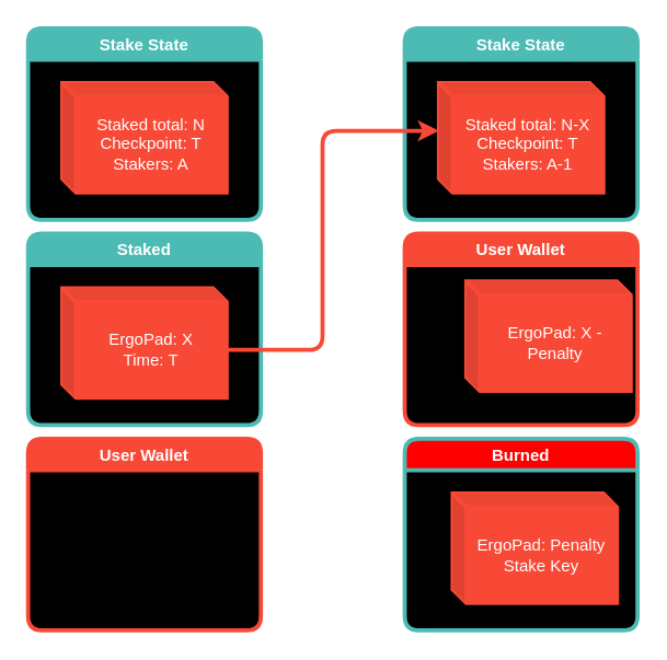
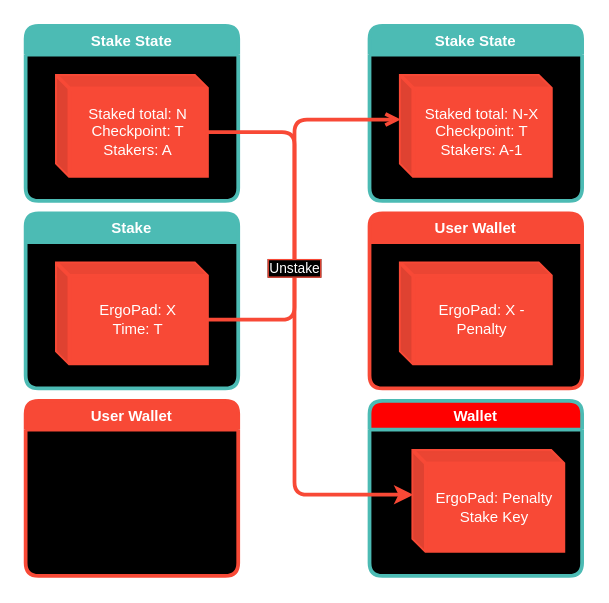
  <mxCell id="0" />
  <mxCell id="1" parent="0" />
  <mxCell id="2" value="User Wallet" style="swimlane;container=1;collapsible=0;fillColor=#F84936;swimlaneLine=1;rounded=1;swimlaneFillColor=#000000;fontColor=#FFFFFF;labelBorderColor=none;strokeColor=#F84936;strokeWidth=3;" parent="1" vertex="1"><mxGeometry x="295" y="170" width="170" height="140" as="geometry" /></mxCell>
- <mxCell id="3" value="ErgoPad: X - Penalty" style="shape=cube;whiteSpace=wrap;html=1;boundedLbl=1;backgroundOutline=1;darkOpacity=0.05;darkOpacity2=0.1;rounded=1;labelBorderColor=none;fontColor=#FFFFFF;strokeColor=#F84936;strokeWidth=3;fillColor=#F84936;size=10;" parent="2" vertex="1"><mxGeometry x="45" y="35" width="120" height="80" as="geometry" /></mxCell>
- <mxCell id="4" value="Staked" style="swimlane;container=1;collapsible=0;fillColor=#4CBBB4;swimlaneLine=1;rounded=1;swimlaneFillColor=#000000;fontColor=#FFFFFF;labelBorderColor=none;strokeColor=#4CBBB4;strokeWidth=3;" parent="1" vertex="1"><mxGeometry x="20" y="170" width="170" height="140" as="geometry" /></mxCell>
+ <mxCell id="3" value="ErgoPad: X - Penalty" style="shape=cube;whiteSpace=wrap;html=1;boundedLbl=1;backgroundOutline=1;darkOpacity=0.05;darkOpacity2=0.1;rounded=1;labelBorderColor=none;fontColor=#FFFFFF;strokeColor=#F84936;strokeWidth=3;fillColor=#F84936;size=10;" parent="2" vertex="1"><mxGeometry x="25" y="40" width="120" height="80" as="geometry" /></mxCell>
+ <mxCell id="4" value="Stake" style="swimlane;container=1;collapsible=0;fillColor=#4CBBB4;swimlaneLine=1;rounded=1;swimlaneFillColor=#000000;fontColor=#FFFFFF;labelBorderColor=none;strokeColor=#4CBBB4;strokeWidth=3;" parent="1" vertex="1"><mxGeometry x="20" y="170" width="170" height="140" as="geometry" /></mxCell>
  <mxCell id="5" value="ErgoPad: X&lt;br&gt;Time: T" style="shape=cube;whiteSpace=wrap;html=1;boundedLbl=1;backgroundOutline=1;darkOpacity=0.05;darkOpacity2=0.1;rounded=1;labelBorderColor=none;fontColor=#FFFFFF;strokeColor=#F84936;strokeWidth=3;fillColor=#F84936;size=10;" parent="4" vertex="1"><mxGeometry x="25" y="40" width="120" height="80" as="geometry" /></mxCell>
  <mxCell id="6" value="Stake State" style="swimlane;container=1;collapsible=0;fillColor=#4CBBB4;swimlaneLine=1;rounded=1;swimlaneFillColor=#000000;fontColor=#FFFFFF;labelBorderColor=none;strokeColor=#4CBBB4;strokeWidth=3;" parent="1" vertex="1"><mxGeometry x="20" y="20" width="170" height="140" as="geometry" /></mxCell>
  <mxCell id="7" value="Staked total: N&lt;br&gt;Checkpoint: T&lt;br&gt;Stakers: A" style="shape=cube;whiteSpace=wrap;html=1;boundedLbl=1;backgroundOutline=1;darkOpacity=0.05;darkOpacity2=0.1;rounded=1;labelBorderColor=none;fontColor=#FFFFFF;strokeColor=#F84936;strokeWidth=3;fillColor=#F84936;size=10;" parent="6" vertex="1"><mxGeometry x="25" y="40" width="120" height="80" as="geometry" /></mxCell>
- <mxCell id="8" value="Burned" style="swimlane;container=1;collapsible=0;fillColor=#FF0000;swimlaneLine=1;rounded=1;swimlaneFillColor=#000000;fontColor=#FFFFFF;labelBorderColor=none;strokeColor=#4CBBB4;strokeWidth=3;" parent="1" vertex="1"><mxGeometry x="295" y="320" width="170" height="140" as="geometry" /></mxCell>
+ <mxCell id="8" value="Wallet" style="swimlane;container=1;collapsible=0;fillColor=#FF0000;swimlaneLine=1;rounded=1;swimlaneFillColor=#000000;fontColor=#FFFFFF;labelBorderColor=none;strokeColor=#4CBBB4;strokeWidth=3;" parent="1" vertex="1"><mxGeometry x="295" y="320" width="170" height="140" as="geometry" /></mxCell>
  <mxCell id="9" value="ErgoPad: Penalty&lt;br&gt;Stake Key" style="shape=cube;whiteSpace=wrap;html=1;boundedLbl=1;backgroundOutline=1;darkOpacity=0.05;darkOpacity2=0.1;rounded=1;labelBorderColor=none;fontColor=#FFFFFF;strokeColor=#F84936;strokeWidth=3;fillColor=#F84936;size=10;" parent="8" vertex="1"><mxGeometry x="35" y="40" width="120" height="80" as="geometry" /></mxCell>
  <mxCell id="10" value="Stake State" style="swimlane;container=1;collapsible=0;fillColor=#4CBBB4;swimlaneLine=1;rounded=1;swimlaneFillColor=#000000;fontColor=#FFFFFF;labelBorderColor=none;strokeColor=#4CBBB4;strokeWidth=3;" parent="1" vertex="1"><mxGeometry x="295" y="20" width="170" height="140" as="geometry" /></mxCell>
  <mxCell id="11" value="Staked total: N-X&lt;br&gt;Checkpoint: T&lt;br&gt;Stakers: A-1" style="shape=cube;whiteSpace=wrap;html=1;boundedLbl=1;backgroundOutline=1;darkOpacity=0.05;darkOpacity2=0.1;rounded=1;labelBorderColor=none;fontColor=#FFFFFF;strokeColor=#F84936;strokeWidth=3;fillColor=#F84936;size=10;" parent="10" vertex="1"><mxGeometry x="25" y="40" width="120" height="80" as="geometry" /></mxCell>
- <mxCell id="12" value="" style="edgeStyle=orthogonalEdgeStyle;rounded=1;orthogonalLoop=1;jettySize=auto;html=1;exitX=0;exitY=0;exitDx=120;exitDy=45;exitPerimeter=0;labelBackgroundColor=#000000;strokeColor=#F84936;fontColor=#FFFFFF;strokeWidth=3;labelBorderColor=#F84936;entryX=0;entryY=0;entryDx=0;entryDy=35;entryPerimeter=0;" parent="1" source="5" target="11" edge="1"><mxGeometry relative="1" as="geometry"><Array as="points"><mxPoint x="235" y="255" /><mxPoint x="235" y="95" /></Array><mxPoint x="330" y="405" as="targetPoint" /><mxPoint x="175" y="115" as="sourcePoint" /></mxGeometry></mxCell>
+ <mxCell id="12" value="" style="edgeStyle=orthogonalEdgeStyle;rounded=1;orthogonalLoop=1;jettySize=auto;html=1;exitX=0;exitY=0;exitDx=120;exitDy=45;exitPerimeter=0;labelBackgroundColor=#000000;strokeColor=#F84936;fontColor=#FFFFFF;strokeWidth=3;labelBorderColor=#F84936;entryX=0;entryY=0;entryDx=0;entryDy=35;entryPerimeter=0;endArrow=open;" parent="1" source="5" target="11" edge="1"><mxGeometry relative="1" as="geometry"><Array as="points"><mxPoint x="235" y="255" /><mxPoint x="235" y="95" /></Array><mxPoint x="330" y="405" as="targetPoint" /><mxPoint x="175" y="115" as="sourcePoint" /></mxGeometry></mxCell>
+ <mxCell id="13" value="Unstake" style="edgeStyle=orthogonalEdgeStyle;rounded=1;orthogonalLoop=1;jettySize=auto;html=1;exitX=0;exitY=0;exitDx=120;exitDy=45;exitPerimeter=0;labelBackgroundColor=#000000;strokeColor=#F84936;fontColor=#FFFFFF;strokeWidth=3;labelBorderColor=#F84936;entryX=0;entryY=0;entryDx=0;entryDy=35;entryPerimeter=0;" parent="1" source="7" target="9" edge="1"><mxGeometry x="-0.213" relative="1" as="geometry"><Array as="points"><mxPoint x="235" y="105" /><mxPoint x="235" y="395" /></Array><mxPoint x="370" y="373" as="targetPoint" /><mxPoint as="offset" /></mxGeometry></mxCell>
  <mxCell id="14" value="User Wallet" style="swimlane;container=1;collapsible=0;fillColor=#F84936;swimlaneLine=1;rounded=1;swimlaneFillColor=#000000;fontColor=#FFFFFF;labelBorderColor=none;strokeColor=#F84936;strokeWidth=3;" parent="1" vertex="1"><mxGeometry x="20" y="320" width="170" height="140" as="geometry" /></mxCell>
